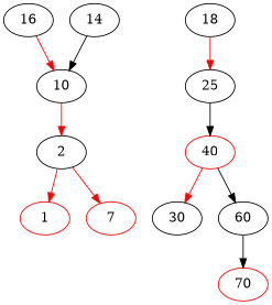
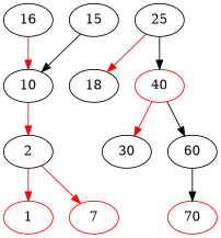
  digraph {
    node [color=black]
    edge [color=red]
    n1 [label=16]
    n2 [label=10]
    n3 [label=2]
    n4 [label=25]
    n5 [label=18]
    n6 [color=red label=40]
    n7 [color=red label=1]
    n8 [color=red label=7]
-   n9 [label=14]
+   n9 [label=15]
    n10 [label=30]
    n11 [label=60]
    n12 [color=red label=70]
    n1 -> n2
    n2 -> n3
    n3 -> n7
    n3 -> n8
-   n5 -> n4
+   n4 -> n5
    n4 -> n6 [color=""]
    n6 -> n10
    n6 -> n11 [color=""]
    n9 -> n2 [color=""]
    n11 -> n12 [color=""]
  }
